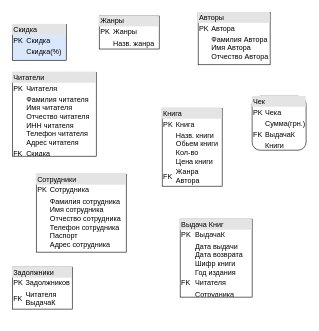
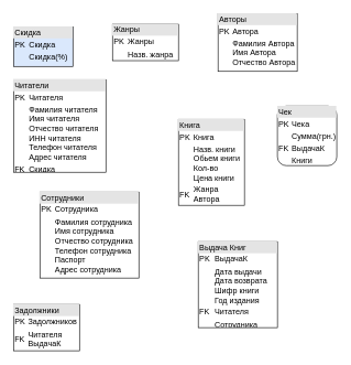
  <mxCell id="0" />
  <mxCell id="1" parent="0" />
  <mxCell id="2" value="&lt;div style=&quot;box-sizing: border-box ; width: 100% ; background: #e4e4e4 ; padding: 2px&quot;&gt;Скидка&lt;/div&gt;&lt;table style=&quot;width: 100% ; font-size: 1em&quot; cellpadding=&quot;2&quot; cellspacing=&quot;0&quot;&gt;&lt;tbody&gt;&lt;tr&gt;&lt;td&gt;PK&lt;/td&gt;&lt;td&gt;Скидка&lt;/td&gt;&lt;/tr&gt;&lt;tr&gt;&lt;td&gt;&lt;br&gt;&lt;/td&gt;&lt;td&gt;Скидка(%)&lt;/td&gt;&lt;/tr&gt;&lt;tr&gt;&lt;td&gt;&lt;br&gt;&lt;/td&gt;&lt;td&gt;&lt;br&gt;&lt;/td&gt;&lt;/tr&gt;&lt;tr&gt;&lt;td&gt;&lt;br&gt;&lt;/td&gt;&lt;td&gt;&lt;br&gt;&lt;/td&gt;&lt;/tr&gt;&lt;tr&gt;&lt;td&gt;&lt;br&gt;&lt;/td&gt;&lt;td&gt;&lt;/td&gt;&lt;/tr&gt;&lt;/tbody&gt;&lt;/table&gt;" style="verticalAlign=top;align=left;overflow=fill;html=1;fillColor=#dae8fc;" vertex="1" parent="1"><mxGeometry x="20" y="40" width="90" height="60" as="geometry" /></mxCell>
  <mxCell id="3" value="&lt;div style=&quot;box-sizing: border-box ; width: 100% ; background: #e4e4e4 ; padding: 2px&quot;&gt;Выдача Книг&lt;/div&gt;&lt;table style=&quot;width: 100% ; font-size: 1em&quot; cellpadding=&quot;2&quot; cellspacing=&quot;0&quot;&gt;&lt;tbody&gt;&lt;tr&gt;&lt;td&gt;PK&lt;/td&gt;&lt;td&gt;ВыдачаК&lt;/td&gt;&lt;/tr&gt;&lt;tr&gt;&lt;td&gt;&lt;br&gt;&lt;/td&gt;&lt;td&gt;Дата выдачи&lt;br&gt;Дата возврата&lt;br&gt;Шифр книги&lt;br&gt;Год издания&lt;/td&gt;&lt;/tr&gt;&lt;tr&gt;&lt;td&gt;FK&lt;/td&gt;&lt;td&gt;Читателя&lt;/td&gt;&lt;/tr&gt;&lt;tr&gt;&lt;td&gt;&lt;/td&gt;&lt;td&gt;Сотрудника&lt;/td&gt;&lt;/tr&gt;&lt;/tbody&gt;&lt;/table&gt;" style="verticalAlign=top;align=left;overflow=fill;html=1;" vertex="1" parent="1"><mxGeometry x="300" y="365" width="120" height="130" as="geometry" /></mxCell>
  <mxCell id="4" value="&lt;div style=&quot;box-sizing: border-box ; width: 100% ; background: #e4e4e4 ; padding: 2px&quot;&gt;Сотрудники&lt;/div&gt;&lt;table style=&quot;width: 100% ; font-size: 1em&quot; cellpadding=&quot;2&quot; cellspacing=&quot;0&quot;&gt;&lt;tbody&gt;&lt;tr&gt;&lt;td&gt;PK&lt;/td&gt;&lt;td&gt;Сотрудника&lt;/td&gt;&lt;/tr&gt;&lt;tr&gt;&lt;td&gt;&lt;br&gt;&lt;/td&gt;&lt;td&gt;Фамилия сотрудника&lt;br&gt;Имя сотрудника&lt;br&gt;Отчество сотрудника&lt;br&gt;Телефон сотрудника&lt;br&gt;Паспорт&lt;br&gt;Адрес сотрудника&lt;/td&gt;&lt;/tr&gt;&lt;tr&gt;&lt;td&gt;&lt;br&gt;&lt;/td&gt;&lt;td&gt;&lt;br&gt;&lt;/td&gt;&lt;/tr&gt;&lt;tr&gt;&lt;td&gt;&lt;/td&gt;&lt;td&gt;&lt;br&gt;&lt;/td&gt;&lt;/tr&gt;&lt;/tbody&gt;&lt;/table&gt;" style="verticalAlign=top;align=left;overflow=fill;html=1;" vertex="1" parent="1"><mxGeometry x="60" y="290" width="150" height="130" as="geometry" /></mxCell>
  <mxCell id="5" value="&lt;div style=&quot;box-sizing: border-box ; width: 100% ; background: #e4e4e4 ; padding: 2px&quot;&gt;Читатели&lt;/div&gt;&lt;table style=&quot;width: 100% ; font-size: 1em&quot; cellpadding=&quot;2&quot; cellspacing=&quot;0&quot;&gt;&lt;tbody&gt;&lt;tr&gt;&lt;td&gt;PK&lt;/td&gt;&lt;td&gt;Читателя&lt;/td&gt;&lt;/tr&gt;&lt;tr&gt;&lt;td&gt;&lt;br&gt;&lt;/td&gt;&lt;td&gt;Фамилия читателя&lt;br&gt;Имя читателя&lt;br&gt;Отчество читателя&lt;br&gt;ИНН читателя&lt;br&gt;Телефон читателя&lt;br&gt;Адрес читателя&lt;/td&gt;&lt;/tr&gt;&lt;tr&gt;&lt;td&gt;FK&lt;/td&gt;&lt;td&gt;Скидка&lt;/td&gt;&lt;/tr&gt;&lt;tr&gt;&lt;td&gt;&lt;/td&gt;&lt;td&gt;&lt;br&gt;&lt;/td&gt;&lt;/tr&gt;&lt;/tbody&gt;&lt;/table&gt;" style="verticalAlign=top;align=left;overflow=fill;html=1;" vertex="1" parent="1"><mxGeometry x="20" y="120" width="140" height="140" as="geometry" /></mxCell>
- <mxCell id="6" value="&lt;div style=&quot;box-sizing: border-box ; width: 100% ; background: #e4e4e4 ; padding: 2px&quot;&gt;Задолжники&lt;/div&gt;&lt;table style=&quot;width: 100% ; font-size: 1em&quot; cellpadding=&quot;2&quot; cellspacing=&quot;0&quot;&gt;&lt;tbody&gt;&lt;tr&gt;&lt;td&gt;PK&lt;/td&gt;&lt;td&gt;Задолжников&lt;/td&gt;&lt;/tr&gt;&lt;tr&gt;&lt;td&gt;FK&lt;/td&gt;&lt;td&gt;Читателя&lt;br&gt;ВыдачаК&lt;/td&gt;&lt;/tr&gt;&lt;tr&gt;&lt;td&gt;&lt;/td&gt;&lt;td&gt;&lt;br&gt;&lt;/td&gt;&lt;/tr&gt;&lt;/tbody&gt;&lt;/table&gt;" style="verticalAlign=top;align=left;overflow=fill;html=1;" vertex="1" parent="1"><mxGeometry x="20" y="445" width="100" height="70" as="geometry" /></mxCell>
+ <mxCell id="6" value="&lt;div style=&quot;box-sizing: border-box ; width: 100% ; background: #e4e4e4 ; padding: 2px&quot;&gt;Задолжники&lt;/div&gt;&lt;table style=&quot;width: 100% ; font-size: 1em&quot; cellpadding=&quot;2&quot; cellspacing=&quot;0&quot;&gt;&lt;tbody&gt;&lt;tr&gt;&lt;td&gt;PK&lt;/td&gt;&lt;td&gt;Задолжников&lt;/td&gt;&lt;/tr&gt;&lt;tr&gt;&lt;td&gt;FK&lt;/td&gt;&lt;td&gt;Читателя&lt;br&gt;ВыдачаК&lt;/td&gt;&lt;/tr&gt;&lt;tr&gt;&lt;td&gt;&lt;/td&gt;&lt;td&gt;&lt;br&gt;&lt;/td&gt;&lt;/tr&gt;&lt;/tbody&gt;&lt;/table&gt;" style="verticalAlign=top;align=left;overflow=fill;html=1;" vertex="1" parent="1"><mxGeometry x="20" y="460" width="100" height="70" as="geometry" /></mxCell>
  <mxCell id="7" value="&lt;div style=&quot;box-sizing: border-box ; width: 100% ; background: #e4e4e4 ; padding: 2px&quot;&gt;Книга&lt;/div&gt;&lt;table style=&quot;width: 100% ; font-size: 1em&quot; cellpadding=&quot;2&quot; cellspacing=&quot;0&quot;&gt;&lt;tbody&gt;&lt;tr&gt;&lt;td&gt;PK&lt;/td&gt;&lt;td&gt;Книга&lt;br&gt;&lt;/td&gt;&lt;/tr&gt;&lt;tr&gt;&lt;td&gt;&lt;br&gt;&lt;/td&gt;&lt;td&gt;Назв. книги&lt;br&gt;Обьем книги&lt;br&gt;Кол-во&lt;br&gt;Цена книги&lt;/td&gt;&lt;/tr&gt;&lt;tr&gt;&lt;td&gt;FK&lt;/td&gt;&lt;td&gt;Жанра&lt;br&gt;Автора&lt;/td&gt;&lt;/tr&gt;&lt;tr&gt;&lt;td&gt;&lt;/td&gt;&lt;td&gt;&lt;br&gt;&lt;/td&gt;&lt;/tr&gt;&lt;/tbody&gt;&lt;/table&gt;" style="verticalAlign=top;align=left;overflow=fill;html=1;" vertex="1" parent="1"><mxGeometry x="270" y="180" width="100" height="130" as="geometry" /></mxCell>
  <mxCell id="8" value="&lt;div style=&quot;box-sizing: border-box ; width: 100% ; background: #e4e4e4 ; padding: 2px&quot;&gt;Авторы&lt;/div&gt;&lt;table style=&quot;width: 100% ; font-size: 1em&quot; cellpadding=&quot;2&quot; cellspacing=&quot;0&quot;&gt;&lt;tbody&gt;&lt;tr&gt;&lt;td&gt;PK&lt;/td&gt;&lt;td&gt;Автора&lt;/td&gt;&lt;/tr&gt;&lt;tr&gt;&lt;td&gt;&lt;br&gt;&lt;/td&gt;&lt;td&gt;Фамилия Автора&lt;br&gt;Имя Автора&lt;br&gt;Отчество Автора&lt;/td&gt;&lt;/tr&gt;&lt;tr&gt;&lt;td&gt;&lt;/td&gt;&lt;td&gt;&lt;br&gt;&lt;/td&gt;&lt;/tr&gt;&lt;/tbody&gt;&lt;/table&gt;" style="verticalAlign=top;align=left;overflow=fill;html=1;" vertex="1" parent="1"><mxGeometry x="330" y="20" width="120" height="87.5" as="geometry" /></mxCell>
- <mxCell id="9" value="&lt;div style=&quot;box-sizing: border-box ; width: 100% ; background: #e4e4e4 ; padding: 2px&quot;&gt;Жанры&lt;/div&gt;&lt;table style=&quot;width: 100% ; font-size: 1em&quot; cellpadding=&quot;2&quot; cellspacing=&quot;0&quot;&gt;&lt;tbody&gt;&lt;tr&gt;&lt;td&gt;PK&lt;/td&gt;&lt;td&gt;Жанры&lt;/td&gt;&lt;/tr&gt;&lt;tr&gt;&lt;td&gt;&lt;br&gt;&lt;/td&gt;&lt;td&gt;Назв. жанра&lt;/td&gt;&lt;/tr&gt;&lt;tr&gt;&lt;td&gt;&lt;/td&gt;&lt;td&gt;&lt;br&gt;&lt;/td&gt;&lt;/tr&gt;&lt;/tbody&gt;&lt;/table&gt;" style="verticalAlign=top;align=left;overflow=fill;html=1;" vertex="1" parent="1"><mxGeometry x="165" y="26.25" width="100" height="55" as="geometry" /></mxCell>
+ <mxCell id="9" value="&lt;div style=&quot;box-sizing: border-box ; width: 100% ; background: #e4e4e4 ; padding: 2px&quot;&gt;Жанры&lt;/div&gt;&lt;table style=&quot;width: 100% ; font-size: 1em&quot; cellpadding=&quot;2&quot; cellspacing=&quot;0&quot;&gt;&lt;tbody&gt;&lt;tr&gt;&lt;td&gt;PK&lt;/td&gt;&lt;td&gt;Жанры&lt;/td&gt;&lt;/tr&gt;&lt;tr&gt;&lt;td&gt;&lt;br&gt;&lt;/td&gt;&lt;td&gt;Назв. жанра&lt;/td&gt;&lt;/tr&gt;&lt;tr&gt;&lt;td&gt;&lt;/td&gt;&lt;td&gt;&lt;br&gt;&lt;/td&gt;&lt;/tr&gt;&lt;/tbody&gt;&lt;/table&gt;" style="verticalAlign=top;align=left;overflow=fill;html=1;" vertex="1" parent="1"><mxGeometry x="170" y="36.25" width="100" height="55" as="geometry" /></mxCell>
  <mxCell id="10" value="&lt;div style=&quot;box-sizing: border-box ; width: 100% ; background: #e4e4e4 ; padding: 2px&quot;&gt;Чек&lt;/div&gt;&lt;table style=&quot;width: 100% ; font-size: 1em&quot; cellpadding=&quot;2&quot; cellspacing=&quot;0&quot;&gt;&lt;tbody&gt;&lt;tr&gt;&lt;td&gt;PK&lt;/td&gt;&lt;td&gt;Чека&lt;/td&gt;&lt;/tr&gt;&lt;tr&gt;&lt;td&gt;&lt;br&gt;&lt;/td&gt;&lt;td&gt;Сумма(грн.)&lt;/td&gt;&lt;/tr&gt;&lt;tr&gt;&lt;td&gt;FK&lt;/td&gt;&lt;td&gt;ВыдачаК&lt;/td&gt;&lt;/tr&gt;&lt;tr&gt;&lt;td&gt;&lt;/td&gt;&lt;td&gt;Книги&lt;/td&gt;&lt;/tr&gt;&lt;/tbody&gt;&lt;/table&gt;" style="verticalAlign=top;align=left;overflow=fill;html=1;rounded=1;" vertex="1" parent="1"><mxGeometry x="420" y="160" width="90" height="90" as="geometry" /></mxCell>
